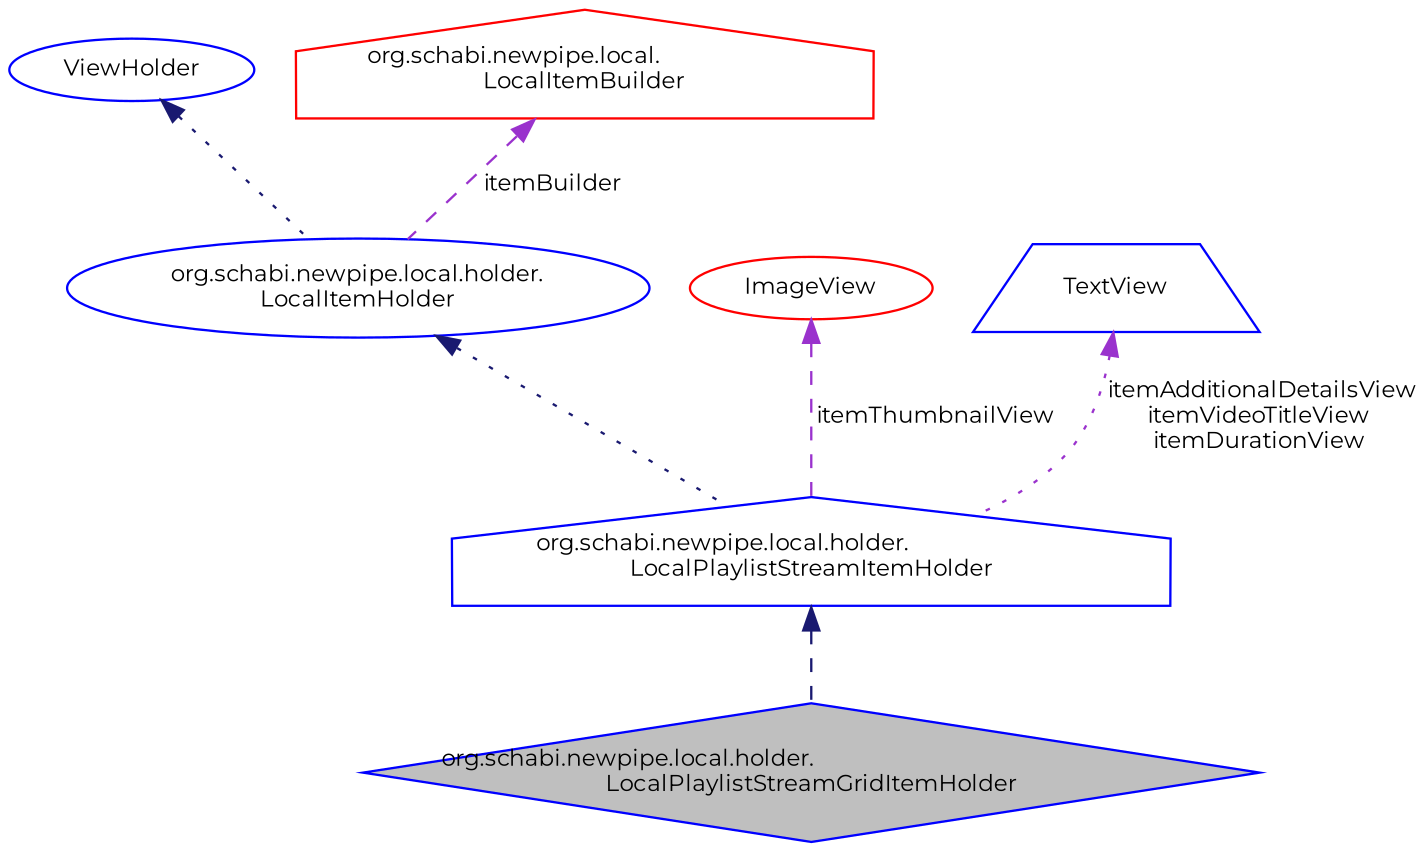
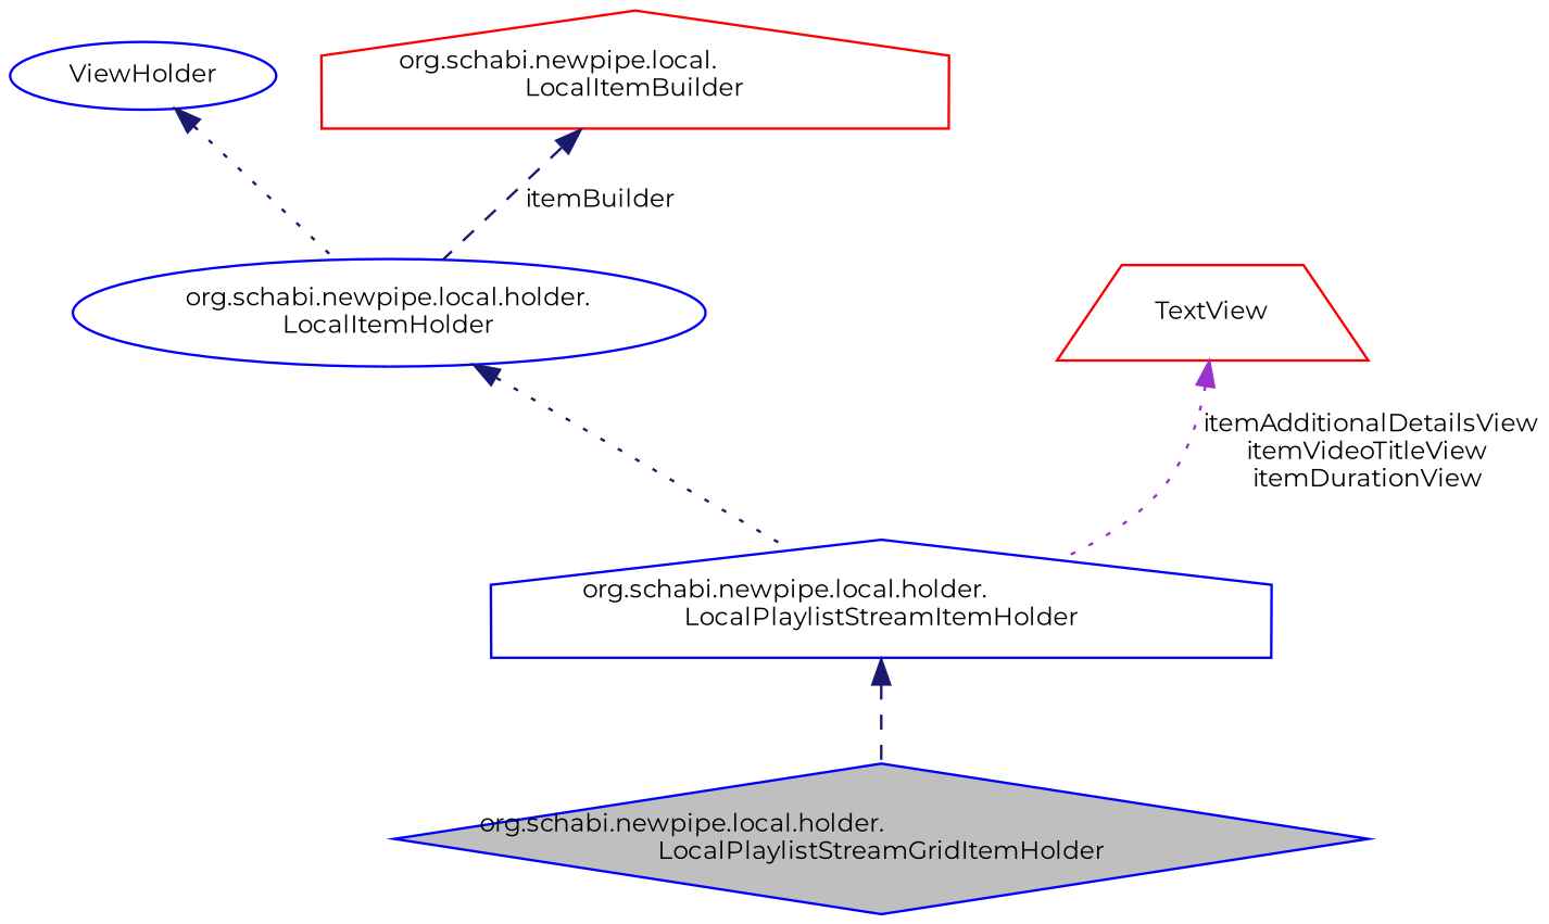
  digraph {
    fontname=Montserrat
    node [color=blue fillcolor=white fontname=Montserrat fontsize=10 shape=ellipse style=filled]
    edge [color=midnightblue dir=back fontname=Montserrat fontsize=10 labelfontname=Helvetica labelfontsize=10 style=dashed]
    n1 [fillcolor=grey75 fontcolor=black height=0.2 label="org.schabi.newpipe.local.holder.\lLocalPlaylistStreamGridItemHolder" shape=diamond width=0.4]
    n2 [height=0.2 label="org.schabi.newpipe.local.holder.\lLocalPlaylistStreamItemHolder" shape=house width=0.4]
    n3 [height=0.2 label="org.schabi.newpipe.local.holder.\lLocalItemHolder" width=0.4]
    n4 [height=0.2 label=ViewHolder width=0.4]
    n5 [color=red height=0.2 label="org.schabi.newpipe.local.\lLocalItemBuilder" shape=house width=0.4]
-   n6 [color=red height=0.2 label=ImageView width=0.4]
-   n7 [height=0.2 label=TextView shape=trapezium width=0.4]
+   n7 [color=red height=0.2 label=TextView shape=trapezium width=0.4]
    n2 -> n1
    n3 -> n2 [style=dotted]
    n4 -> n3 [style=dotted]
-   n5 -> n3 [color=darkorchid3 label=" itemBuilder"]
-   n6 -> n2 [color=darkorchid3 label=" itemThumbnailView"]
+   n5 -> n3 [label=" itemBuilder"]
    n7 -> n2 [color=darkorchid3 label=" itemAdditionalDetailsView\nitemVideoTitleView\nitemDurationView" style=dotted]
  }
